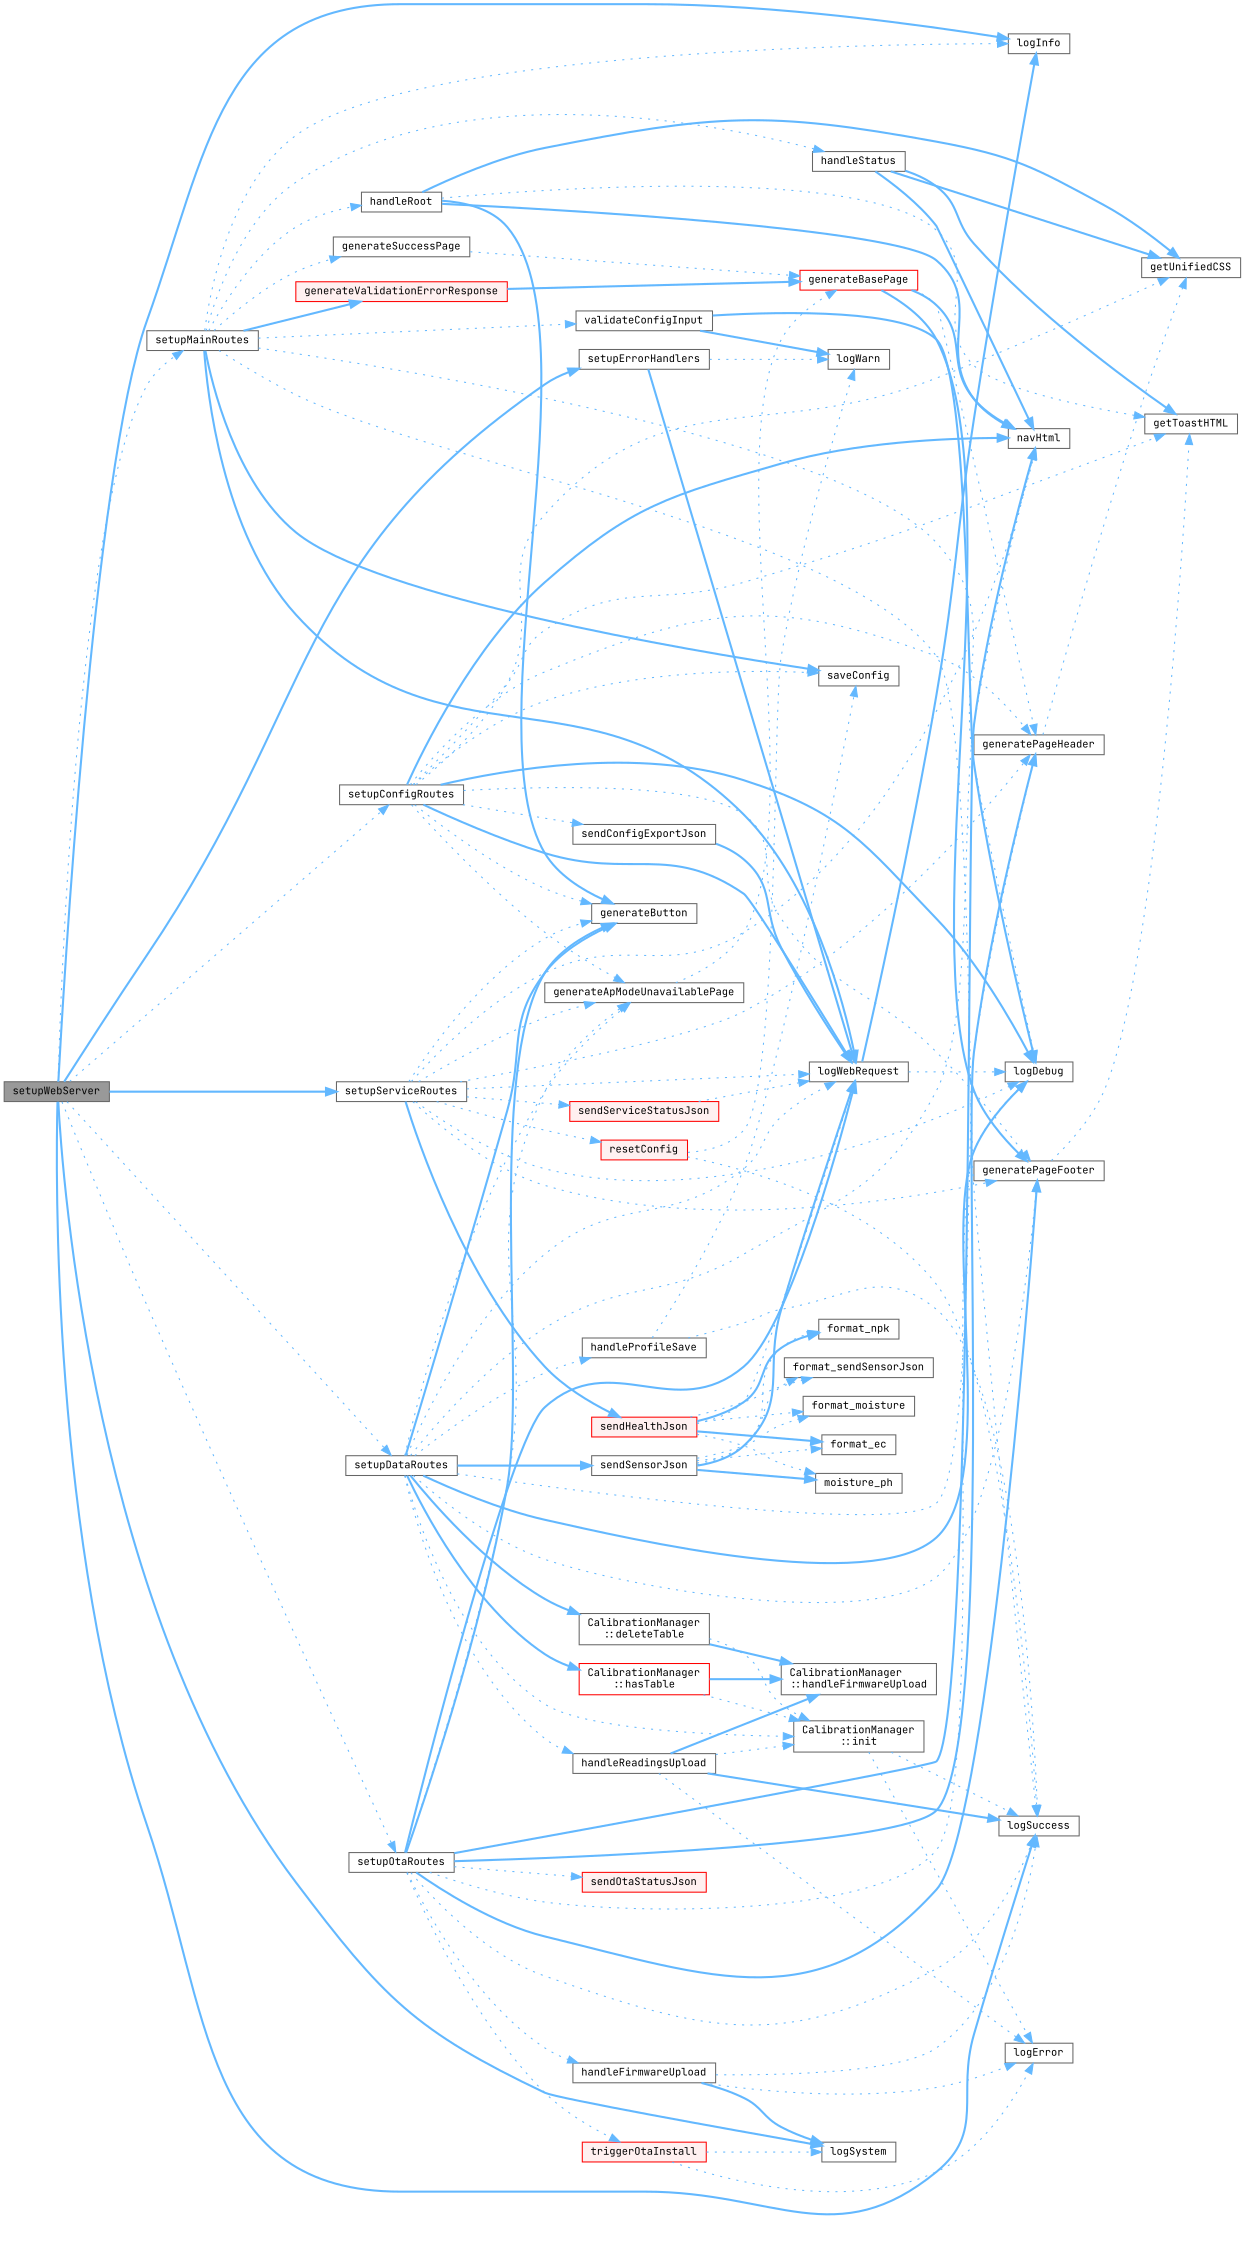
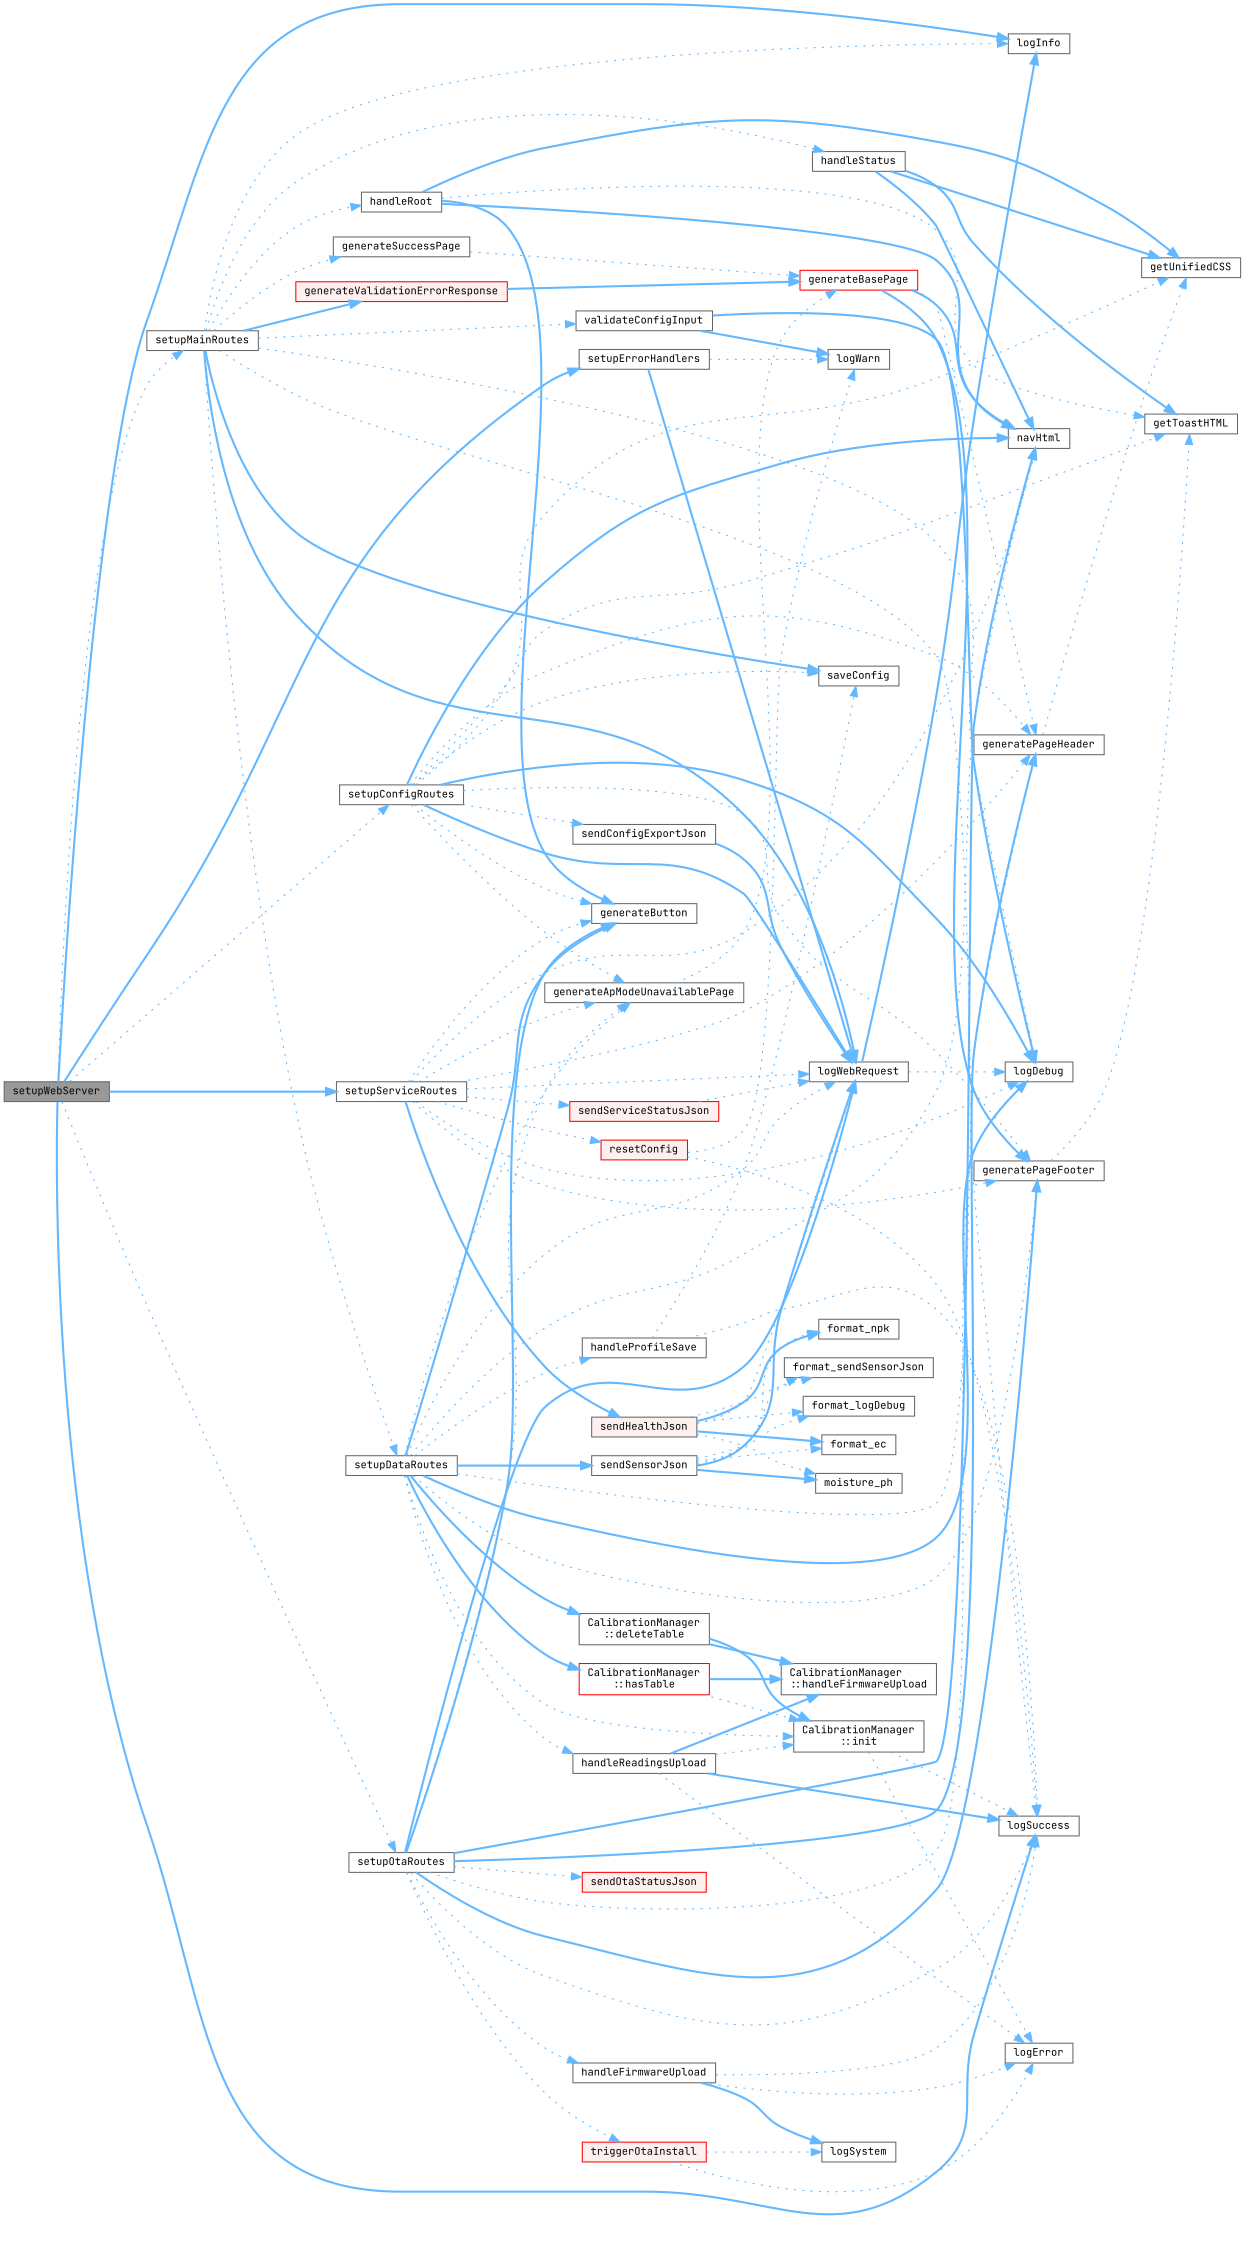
  digraph {
    fontname="JetBrains Mono"
    rankdir=LR
    node [color=grey40 fillcolor=white fontname="JetBrains Mono" fontsize=10 shape=box style=filled]
    edge [color=steelblue1 fontname="JetBrains Mono" fontsize=10 labelfontname=Helvetica labelfontsize=10 style=dotted]
    n1 [color=gray40 fillcolor=grey60 fontcolor=black height=0.2 label=setupWebServer width=0.4]
    n2 [height=0.2 label=logInfo width=0.4]
    n3 [height=0.2 label=logSuccess width=0.4]
    n4 [height=0.2 label=logSystem width=0.4]
    n5 [height=0.2 label=setupConfigRoutes width=0.4]
    n6 [height=0.2 label=setupDataRoutes width=0.4]
    n7 [height=0.2 label=setupErrorHandlers width=0.4]
    n8 [height=0.2 label=setupMainRoutes width=0.4]
    n9 [height=0.2 label=setupOtaRoutes width=0.4]
    n10 [height=0.2 label=setupServiceRoutes width=0.4]
    n11 [height=0.2 label=generateApModeUnavailablePage width=0.4]
    n12 [height=0.2 label=generatePageFooter width=0.4]
    n13 [height=0.2 label=getToastHTML width=0.4]
    n14 [height=0.2 label=generatePageHeader width=0.4]
    n15 [height=0.2 label=getUnifiedCSS width=0.4]
    n16 [height=0.2 label=navHtml width=0.4]
    n17 [height=0.2 label=generateButton width=0.4]
    n18 [height=0.2 label=logDebug width=0.4]
    n19 [height=0.2 label=logWebRequest width=0.4]
    n20 [height=0.2 label=saveConfig width=0.4]
    n21 [height=0.2 label=sendConfigExportJson width=0.4]
    n22 [height=0.2 label="CalibrationManager\l::deleteTable" width=0.4]
    n23 [height=0.2 label="CalibrationManager\l::init" width=0.4]
    n24 [height=0.2 label=handleProfileSave width=0.4]
    n25 [height=0.2 label=handleReadingsUpload width=0.4]
    n26 [color=red height=0.2 label="CalibrationManager\l::hasTable" width=0.4]
    n27 [height=0.2 label=sendSensorJson width=0.4]
    n28 [height=0.2 label=logWarn width=0.4]
    n29 [height=0.2 label=generateSuccessPage width=0.4]
    n30 [color=red fillcolor="#FFF0F0" height=0.2 label=generateValidationErrorResponse width=0.4]
    n31 [height=0.2 label=handleRoot width=0.4]
    n32 [height=0.2 label=handleStatus width=0.4]
    n33 [height=0.2 label=validateConfigInput width=0.4]
    n34 [height=0.2 label=handleFirmwareUpload width=0.4]
    n35 [color=red fillcolor="#FFF0F0" height=0.2 label=sendOtaStatusJson width=0.4]
    n36 [color=red fillcolor="#FFF0F0" height=0.2 label=triggerOtaInstall width=0.4]
    n37 [color=red fillcolor="#FFF0F0" height=0.2 label=resetConfig width=0.4]
-   n38 [color=red fillcolor="#FFF0F0" height=0.2 label=sendHealthJson width=0.4]
+   n38 [fillcolor="#FFF0F0" height=0.2 label=sendHealthJson width=0.4]
    n39 [color=red fillcolor="#FFF0F0" height=0.2 label=sendServiceStatusJson width=0.4]
    n40 [color=red height=0.2 label=generateBasePage width=0.4]
    n41 [height=0.2 label="CalibrationManager\l::handleFirmwareUpload" width=0.4]
    n42 [height=0.2 label=logError width=0.4]
    n43 [height=0.2 label=format_ec width=0.4]
-   n44 [height=0.2 label=format_moisture width=0.4]
+   n44 [height=0.2 label=format_logDebug width=0.4]
    n45 [height=0.2 label=format_npk width=0.4]
    n46 [height=0.2 label=moisture_ph width=0.4]
    n47 [height=0.2 label=format_sendSensorJson width=0.4]
    n1 -> n2 [style=bold]
    n1 -> n3 [style=bold]
-   n1 -> n4 [style=bold]
    n1 -> n5
-   n1 -> n6
+   n8 -> n6
    n1 -> n7 [style=bold]
    n1 -> n8
    n1 -> n9
    n1 -> n10 [style=bold]
    n5 -> n11
    n5 -> n12
    n5 -> n13
    n5 -> n14
    n5 -> n15
    n5 -> n16 [style=bold]
    n5 -> n17
    n5 -> n18 [style=bold]
    n5 -> n19 [style=bold]
    n5 -> n20
    n5 -> n21
    n6 -> n11
    n6 -> n12
    n6 -> n14
    n6 -> n16
    n6 -> n17 [style=bold]
    n6 -> n18 [style=bold]
    n6 -> n19
    n6 -> n22 [style=bold]
    n6 -> n23
    n6 -> n24
    n6 -> n25
    n6 -> n26 [style=bold]
    n6 -> n27 [style=bold]
    n7 -> n19 [style=bold]
    n7 -> n28
    n8 -> n2
    n8 -> n3
    n8 -> n18
    n8 -> n19 [style=bold]
    n8 -> n20 [style=bold]
    n8 -> n29
    n8 -> n30 [style=bold]
    n8 -> n31
    n8 -> n32
    n8 -> n33
    n9 -> n3
    n9 -> n11
    n9 -> n12 [style=bold]
    n9 -> n14 [style=bold]
    n9 -> n16 [style=bold]
    n9 -> n17 [style=bold]
    n9 -> n18
    n9 -> n19 [style=bold]
    n9 -> n34
    n9 -> n35
    n9 -> n36
    n10 -> n11
    n10 -> n12
    n10 -> n14
    n10 -> n16
    n10 -> n17
    n10 -> n18
    n10 -> n19
    n10 -> n37
    n10 -> n38 [style=bold]
    n10 -> n39
    n11 -> n40
    n12 -> n13
    n14 -> n15
    n19 -> n2 [style=bold]
    n19 -> n18
    n21 -> n19 [style=bold]
-   n22 -> n23
+   n22 -> n23 [style=bold]
    n22 -> n41 [style=bold]
    n23 -> n3
    n23 -> n42
    n24 -> n3
    n24 -> n20
    n25 -> n3 [style=bold]
    n25 -> n23
    n25 -> n41 [style=bold]
    n25 -> n42
    n26 -> n23
    n26 -> n41 [style=bold]
    n27 -> n19 [style=bold]
    n27 -> n43
    n27 -> n44
    n27 -> n45
    n27 -> n46 [style=bold]
    n27 -> n47
    n29 -> n40
    n30 -> n40 [style=bold]
    n31 -> n13
    n31 -> n15 [style=bold]
    n31 -> n16 [style=bold]
    n31 -> n17 [style=bold]
    n32 -> n13 [style=bold]
    n32 -> n15 [style=bold]
    n32 -> n16 [style=bold]
    n33 -> n18 [style=bold]
    n33 -> n28 [style=bold]
    n34 -> n3
    n34 -> n4 [style=bold]
    n34 -> n42
    n36 -> n4
    n36 -> n42
    n37 -> n3
    n37 -> n28
    n38 -> n19
    n38 -> n43 [style=bold]
    n38 -> n44
    n38 -> n45 [style=bold]
    n38 -> n46
    n38 -> n47
    n39 -> n19
    n40 -> n12 [style=bold]
    n40 -> n14
    n40 -> n16 [style=bold]
  }
